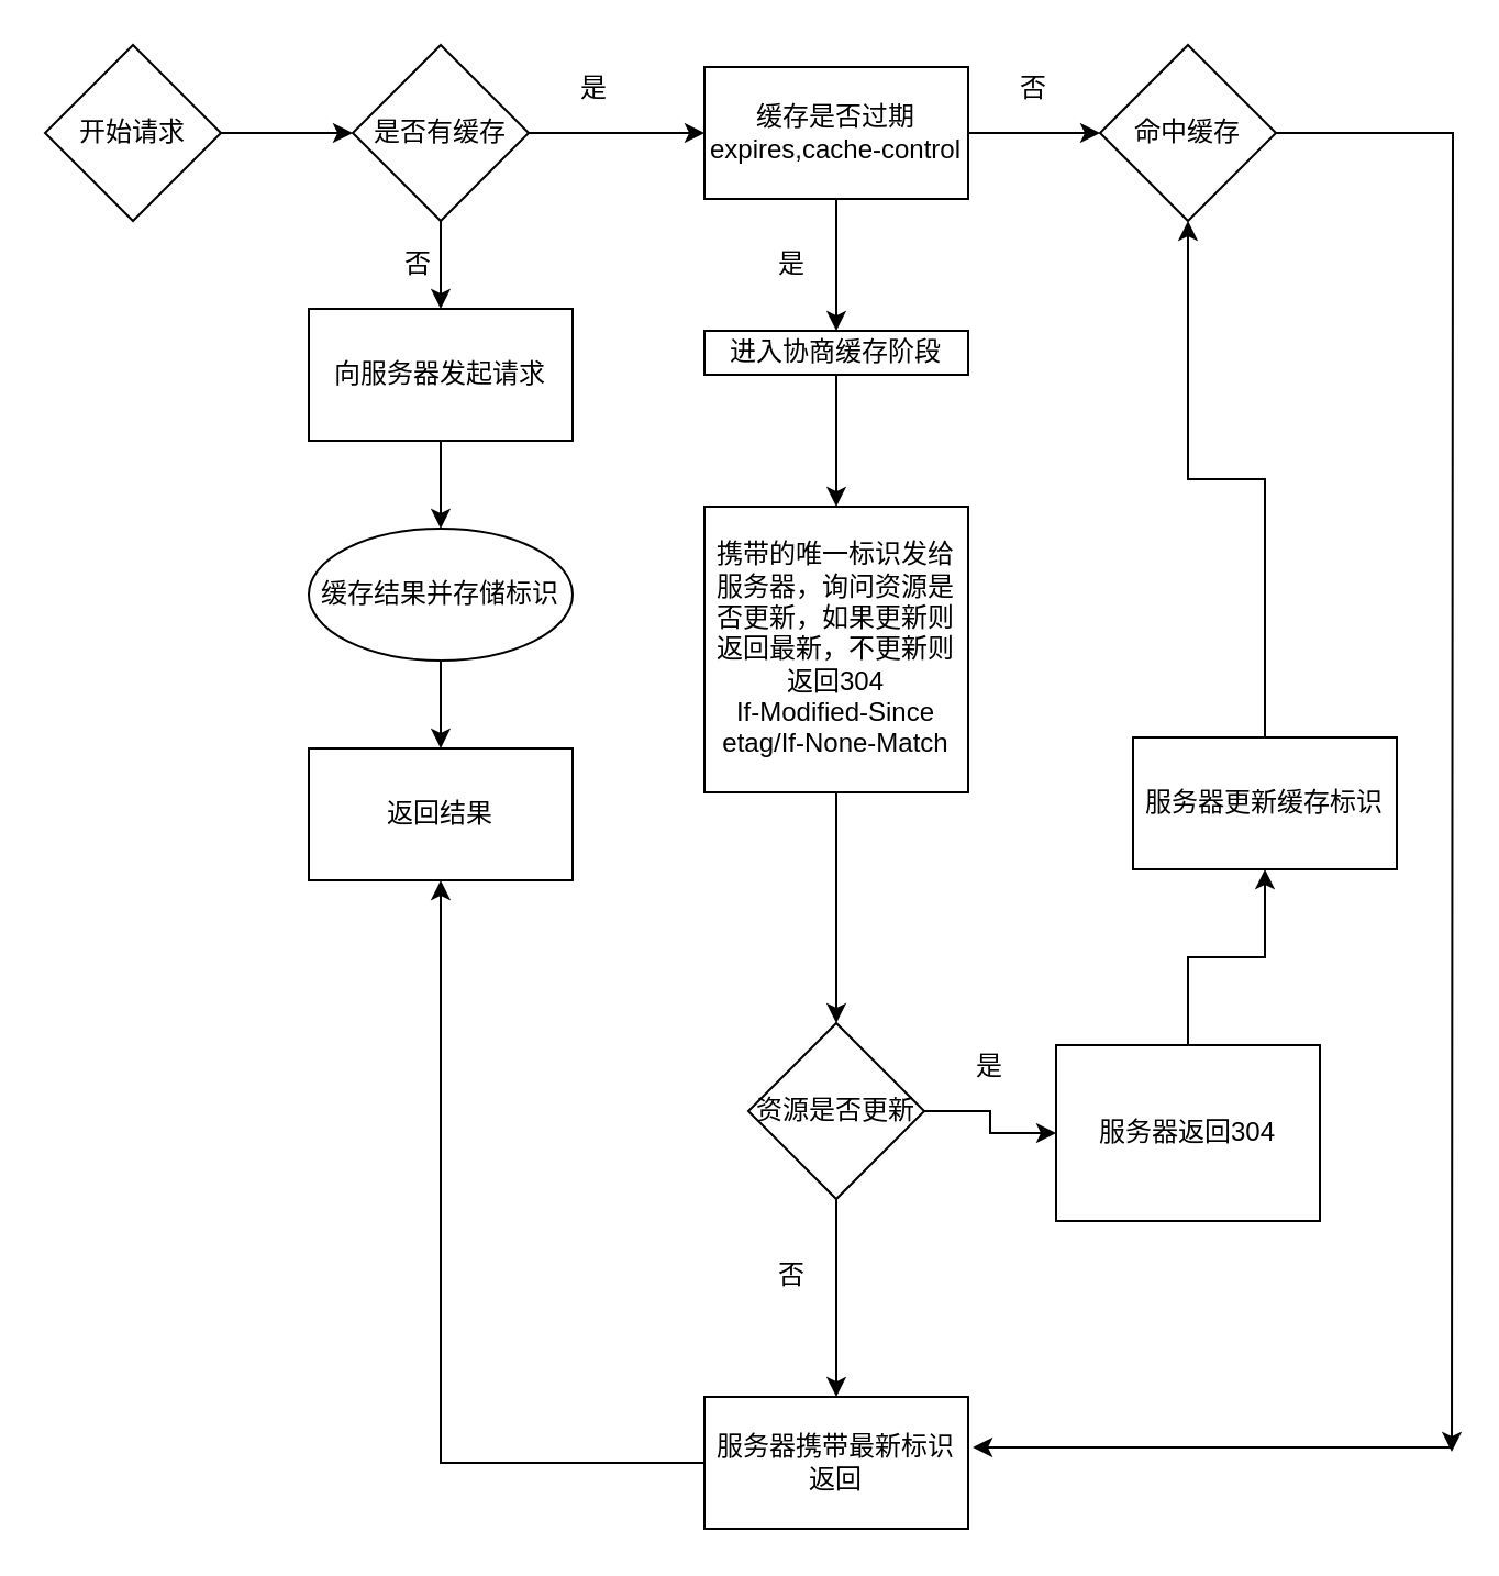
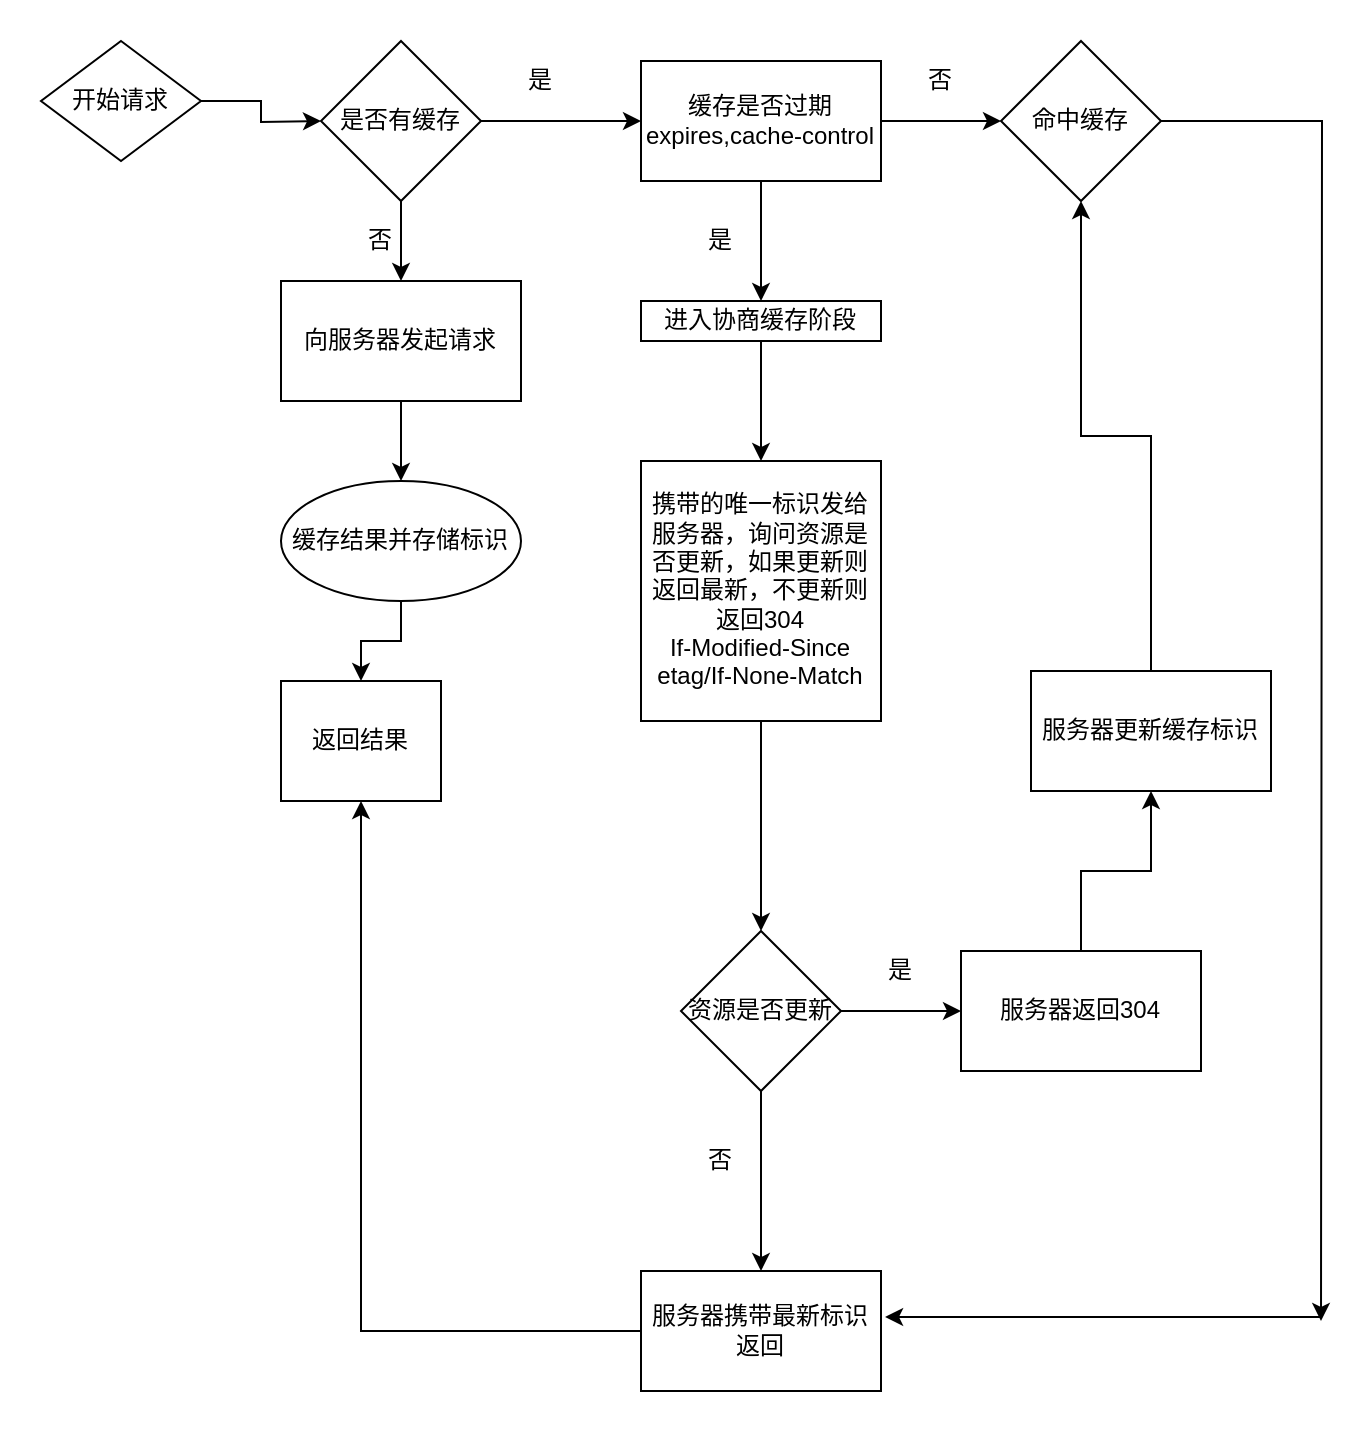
  <mxCell id="0" />
  <mxCell id="1" parent="0" />
  <mxCell id="2" value="" style="edgeStyle=orthogonalEdgeStyle;rounded=0;orthogonalLoop=1;jettySize=auto;html=1;" edge="1" parent="1" source="3"><mxGeometry relative="1" as="geometry"><mxPoint x="160" y="60" as="targetPoint" /></mxGeometry></mxCell>
- <mxCell id="3" value="&lt;span&gt;开始请求&lt;/span&gt;" style="rhombus;whiteSpace=wrap;html=1;" vertex="1" parent="1"><mxGeometry x="20" y="20" width="80" height="80" as="geometry" /></mxCell>
+ <mxCell id="3" value="&lt;span&gt;开始请求&lt;/span&gt;" style="rhombus;whiteSpace=wrap;html=1;" vertex="1" parent="1"><mxGeometry x="20" y="20" width="80" height="60" as="geometry" /></mxCell>
  <mxCell id="4" value="" style="edgeStyle=orthogonalEdgeStyle;rounded=0;orthogonalLoop=1;jettySize=auto;html=1;" edge="1" parent="1" source="5" target="7"><mxGeometry relative="1" as="geometry" /></mxCell>
  <mxCell id="5" value="向服务器发起请求" style="whiteSpace=wrap;html=1;" vertex="1" parent="1"><mxGeometry x="140" y="140" width="120" height="60" as="geometry" /></mxCell>
  <mxCell id="6" value="" style="edgeStyle=orthogonalEdgeStyle;rounded=0;orthogonalLoop=1;jettySize=auto;html=1;" edge="1" parent="1" source="7" target="8"><mxGeometry relative="1" as="geometry" /></mxCell>
  <mxCell id="7" value="缓存结果并存储标识" style="ellipse;whiteSpace=wrap;html=1;" vertex="1" parent="1"><mxGeometry x="140" y="240" width="120" height="60" as="geometry" /></mxCell>
- <mxCell id="8" value="返回结果" style="whiteSpace=wrap;html=1;" vertex="1" parent="1"><mxGeometry x="140" y="340" width="120" height="60" as="geometry" /></mxCell>
+ <mxCell id="8" value="返回结果" style="whiteSpace=wrap;html=1;" vertex="1" parent="1"><mxGeometry x="140" y="340" width="80" height="60" as="geometry" /></mxCell>
  <mxCell id="9" value="是" style="text;html=1;strokeColor=none;fillColor=none;align=center;verticalAlign=middle;whiteSpace=wrap;rounded=0;" vertex="1" parent="1"><mxGeometry x="250" y="30" width="40" height="20" as="geometry" /></mxCell>
  <mxCell id="10" style="edgeStyle=orthogonalEdgeStyle;rounded=0;orthogonalLoop=1;jettySize=auto;html=1;exitX=0.5;exitY=1;exitDx=0;exitDy=0;" edge="1" parent="1" source="12"><mxGeometry relative="1" as="geometry"><mxPoint x="200" y="140" as="targetPoint" /></mxGeometry></mxCell>
  <mxCell id="11" value="" style="edgeStyle=orthogonalEdgeStyle;rounded=0;orthogonalLoop=1;jettySize=auto;html=1;" edge="1" parent="1" source="12"><mxGeometry relative="1" as="geometry"><mxPoint x="320" y="60" as="targetPoint" /></mxGeometry></mxCell>
  <mxCell id="12" value="是否有缓存" style="rhombus;whiteSpace=wrap;html=1;" vertex="1" parent="1"><mxGeometry x="160" y="20" width="80" height="80" as="geometry" /></mxCell>
  <mxCell id="13" value="" style="edgeStyle=orthogonalEdgeStyle;rounded=0;orthogonalLoop=1;jettySize=auto;html=1;" edge="1" parent="1" source="14" target="24"><mxGeometry relative="1" as="geometry" /></mxCell>
  <mxCell id="14" value="携带的唯一标识发给服务器，询问资源是否更新，如果更新则返回最新，不更新则返回304&lt;br&gt;If-Modified-Since&lt;br&gt;etag/If-None-Match" style="rounded=0;whiteSpace=wrap;html=1;" vertex="1" parent="1"><mxGeometry x="320" y="230" width="120" height="130" as="geometry" /></mxCell>
  <mxCell id="15" value="" style="edgeStyle=orthogonalEdgeStyle;rounded=0;orthogonalLoop=1;jettySize=auto;html=1;" edge="1" parent="1" source="17"><mxGeometry relative="1" as="geometry"><mxPoint x="380" y="150" as="targetPoint" /></mxGeometry></mxCell>
  <mxCell id="16" value="" style="edgeStyle=orthogonalEdgeStyle;rounded=0;orthogonalLoop=1;jettySize=auto;html=1;" edge="1" parent="1" source="17" target="34"><mxGeometry relative="1" as="geometry" /></mxCell>
  <mxCell id="17" value="缓存是否过期&lt;br&gt;expires,cache-control" style="rounded=0;whiteSpace=wrap;html=1;" vertex="1" parent="1"><mxGeometry x="320" y="30" width="120" height="60" as="geometry" /></mxCell>
  <mxCell id="18" value="否" style="text;html=1;strokeColor=none;fillColor=none;align=center;verticalAlign=middle;whiteSpace=wrap;rounded=0;" vertex="1" parent="1"><mxGeometry x="170" y="110" width="40" height="20" as="geometry" /></mxCell>
  <mxCell id="19" value="" style="edgeStyle=orthogonalEdgeStyle;rounded=0;orthogonalLoop=1;jettySize=auto;html=1;" edge="1" parent="1" source="20" target="14"><mxGeometry relative="1" as="geometry" /></mxCell>
  <mxCell id="20" value="进入协商缓存阶段" style="whiteSpace=wrap;html=1;rounded=0;" vertex="1" parent="1"><mxGeometry x="320" y="150" width="120" height="20" as="geometry" /></mxCell>
  <mxCell id="21" value="是" style="text;html=1;strokeColor=none;fillColor=none;align=center;verticalAlign=middle;whiteSpace=wrap;rounded=0;" vertex="1" parent="1"><mxGeometry x="340" y="110" width="40" height="20" as="geometry" /></mxCell>
  <mxCell id="22" value="" style="edgeStyle=orthogonalEdgeStyle;rounded=0;orthogonalLoop=1;jettySize=auto;html=1;" edge="1" parent="1" source="24" target="26"><mxGeometry relative="1" as="geometry" /></mxCell>
  <mxCell id="23" value="" style="edgeStyle=orthogonalEdgeStyle;rounded=0;orthogonalLoop=1;jettySize=auto;html=1;" edge="1" parent="1" source="24" target="29"><mxGeometry relative="1" as="geometry" /></mxCell>
  <mxCell id="24" value="资源是否更新" style="rhombus;whiteSpace=wrap;html=1;rounded=0;" vertex="1" parent="1"><mxGeometry x="340" y="465" width="80" height="80" as="geometry" /></mxCell>
  <mxCell id="25" value="" style="edgeStyle=orthogonalEdgeStyle;rounded=0;orthogonalLoop=1;jettySize=auto;html=1;entryX=0.5;entryY=1;entryDx=0;entryDy=0;" edge="1" parent="1" source="26" target="8"><mxGeometry relative="1" as="geometry"><mxPoint x="240" y="665" as="targetPoint" /></mxGeometry></mxCell>
  <mxCell id="26" value="服务器携带最新标识返回" style="whiteSpace=wrap;html=1;rounded=0;" vertex="1" parent="1"><mxGeometry x="320" y="635" width="120" height="60" as="geometry" /></mxCell>
  <mxCell id="27" value="否" style="text;html=1;strokeColor=none;fillColor=none;align=center;verticalAlign=middle;whiteSpace=wrap;rounded=0;" vertex="1" parent="1"><mxGeometry x="340" y="570" width="40" height="20" as="geometry" /></mxCell>
  <mxCell id="28" value="" style="edgeStyle=orthogonalEdgeStyle;rounded=0;orthogonalLoop=1;jettySize=auto;html=1;" edge="1" parent="1" source="29" target="32"><mxGeometry relative="1" as="geometry" /></mxCell>
- <mxCell id="29" value="服务器返回304" style="whiteSpace=wrap;html=1;rounded=0;" vertex="1" parent="1"><mxGeometry x="480" y="475" width="120" height="80" as="geometry" /></mxCell>
+ <mxCell id="29" value="服务器返回304" style="whiteSpace=wrap;html=1;rounded=0;" vertex="1" parent="1"><mxGeometry x="480" y="475" width="120" height="60" as="geometry" /></mxCell>
  <mxCell id="30" value="是" style="text;html=1;strokeColor=none;fillColor=none;align=center;verticalAlign=middle;whiteSpace=wrap;rounded=0;" vertex="1" parent="1"><mxGeometry x="430" y="475" width="40" height="20" as="geometry" /></mxCell>
  <mxCell id="31" value="" style="edgeStyle=orthogonalEdgeStyle;rounded=0;orthogonalLoop=1;jettySize=auto;html=1;" edge="1" parent="1" source="32" target="34"><mxGeometry relative="1" as="geometry"><mxPoint x="540" y="255" as="targetPoint" /></mxGeometry></mxCell>
  <mxCell id="32" value="服务器更新缓存标识" style="whiteSpace=wrap;html=1;rounded=0;" vertex="1" parent="1"><mxGeometry x="515" y="335" width="120" height="60" as="geometry" /></mxCell>
  <mxCell id="33" value="" style="edgeStyle=orthogonalEdgeStyle;rounded=0;orthogonalLoop=1;jettySize=auto;html=1;" edge="1" parent="1" source="34"><mxGeometry relative="1" as="geometry"><mxPoint x="660" y="660" as="targetPoint" /></mxGeometry></mxCell>
  <mxCell id="34" value="命中缓存" style="rhombus;whiteSpace=wrap;html=1;rounded=0;" vertex="1" parent="1"><mxGeometry x="500" y="20" width="80" height="80" as="geometry" /></mxCell>
  <mxCell id="35" value="否" style="text;html=1;strokeColor=none;fillColor=none;align=center;verticalAlign=middle;whiteSpace=wrap;rounded=0;" vertex="1" parent="1"><mxGeometry x="450" y="30" width="40" height="20" as="geometry" /></mxCell>
  <mxCell id="36" value="" style="endArrow=classic;html=1;entryX=1.017;entryY=0.383;entryDx=0;entryDy=0;entryPerimeter=0;" edge="1" parent="1" target="26"><mxGeometry width="50" height="50" relative="1" as="geometry"><mxPoint x="660" y="658" as="sourcePoint" /><mxPoint x="560" y="640" as="targetPoint" /></mxGeometry></mxCell>
